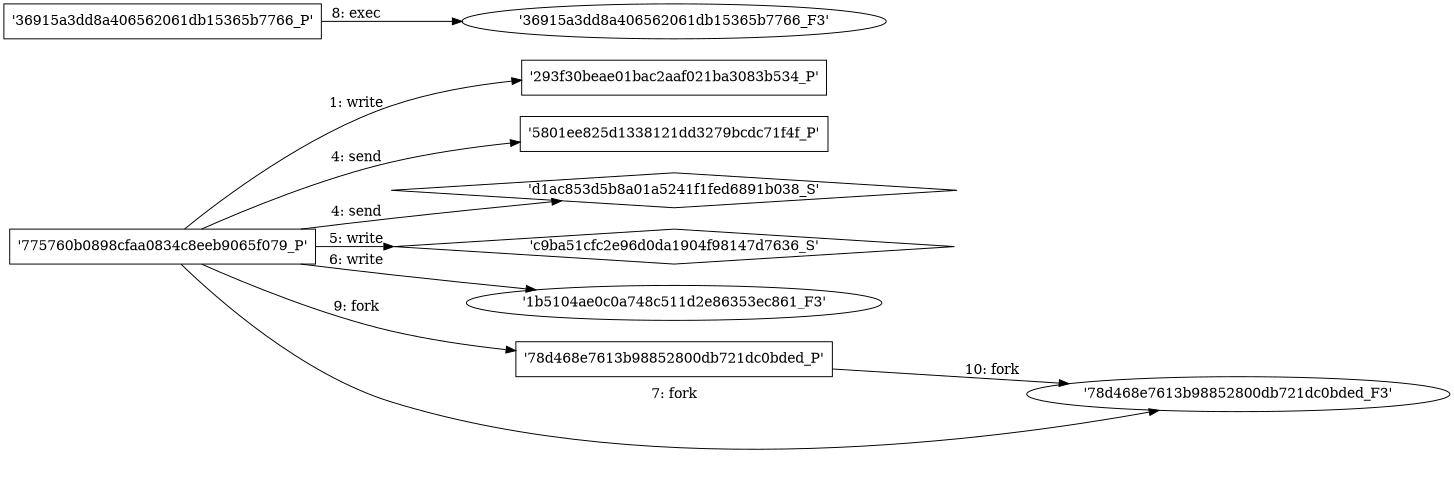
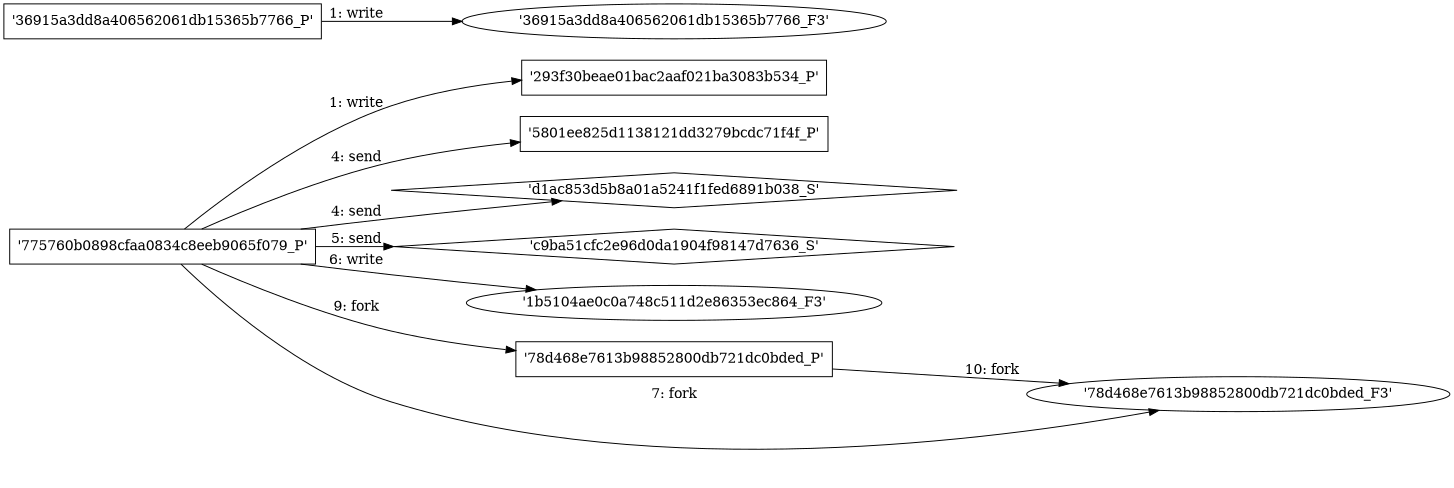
  digraph {
    engine=neato
    fixedsize=false
    fontsize=10
    nodesep=0.3
    rankdir=LR
    ranksep=0
    splines=true
    node [node_type=Process shape=box]
    "'775760b0898cfaa0834c8eeb9065f079_P'"
    "'293f30beae01bac2aaf021ba3083b534_P'"
-   "'5801ee825d1338121dd3279bcdc71f4f_P'"
+   "'5801ee825d1338121dd3279bcdc71f4f_P'" [label="'5801ee825d1138121dd3279bcdc71f4f_P'"]
    "'d1ac853d5b8a01a5241f1fed6891b038_S'" [node_type=Socket shape=diamond]
    "'c9ba51cfc2e96d0da1904f98147d7636_S'" [node_type=Socket shape=diamond]
-   "'1b5104ae0c0a748c511d2e86353ec864_F3'" [node_type=file shape=ellipse label="'1b5104ae0c0a748c511d2e86353ec861_F3'"]
+   "'1b5104ae0c0a748c511d2e86353ec864_F3'" [node_type=file shape=ellipse]
    "'78d468e7613b98852800db721dc0bded_P'"
    "'78d468e7613b98852800db721dc0bded_F3'" [node_type=File shape=ellipse]
    "'36915a3dd8a406562061db15365b7766_F3'" [node_type=File shape=ellipse]
    "'36915a3dd8a406562061db15365b7766_P'"
    "'775760b0898cfaa0834c8eeb9065f079_P'" -> "'293f30beae01bac2aaf021ba3083b534_P'" [label="1: write"]
    "'775760b0898cfaa0834c8eeb9065f079_P'" -> "'5801ee825d1338121dd3279bcdc71f4f_P'" [label="4: send"]
    "'775760b0898cfaa0834c8eeb9065f079_P'" -> "'d1ac853d5b8a01a5241f1fed6891b038_S'" [label="4: send"]
-   "'775760b0898cfaa0834c8eeb9065f079_P'" -> "'c9ba51cfc2e96d0da1904f98147d7636_S'" [label="5: write"]
+   "'775760b0898cfaa0834c8eeb9065f079_P'" -> "'c9ba51cfc2e96d0da1904f98147d7636_S'" [label="5: send"]
    "'775760b0898cfaa0834c8eeb9065f079_P'" -> "'1b5104ae0c0a748c511d2e86353ec864_F3'" [label="6: write"]
    "'775760b0898cfaa0834c8eeb9065f079_P'" -> "'78d468e7613b98852800db721dc0bded_P'" [label="9: fork"]
    "'775760b0898cfaa0834c8eeb9065f079_P'" -> "'78d468e7613b98852800db721dc0bded_F3'" [label="7: fork"]
    "'78d468e7613b98852800db721dc0bded_P'" -> "'78d468e7613b98852800db721dc0bded_F3'" [label="10: fork"]
-   "'36915a3dd8a406562061db15365b7766_P'" -> "'36915a3dd8a406562061db15365b7766_F3'" [label="8: exec"]
+   "'36915a3dd8a406562061db15365b7766_P'" -> "'36915a3dd8a406562061db15365b7766_F3'" [label="1: write"]
  }
